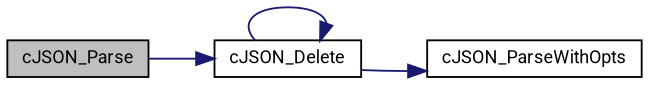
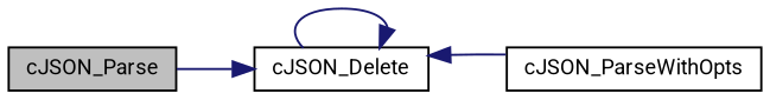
  digraph {
    fontname=Roboto
    rankdir=LR
    node [color=black fillcolor=white fontname=Roboto fontsize=10 shape=record style=filled]
    edge [color=midnightblue fontname=Roboto fontsize=10 labelfontname=Helvetica labelfontsize=10 style=solid]
    n1 [fillcolor=grey75 fontcolor=black height=0.2 label=cJSON_Parse width=0.4]
    n2 [height=0.2 label=cJSON_Delete width=0.4]
    n3 [height=0.2 label=cJSON_ParseWithOpts width=0.4]
    n1 -> n2
    n2 -> n2
-   n2 -> n3
+   n3 -> n2
  }
